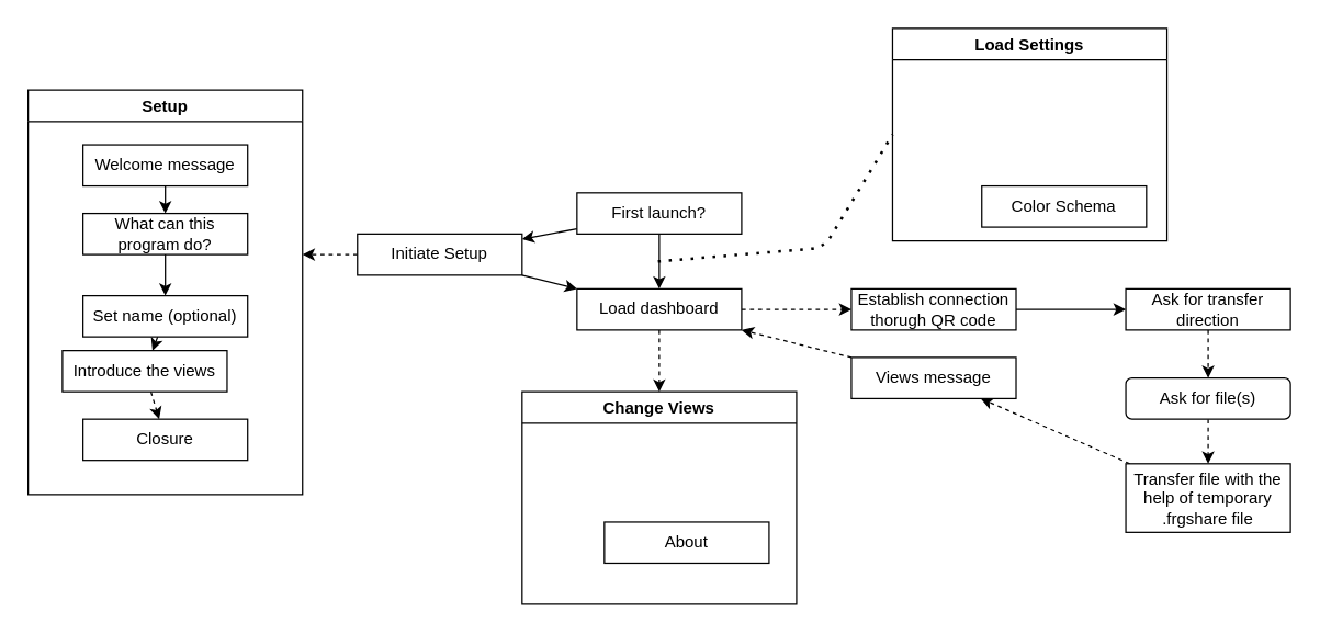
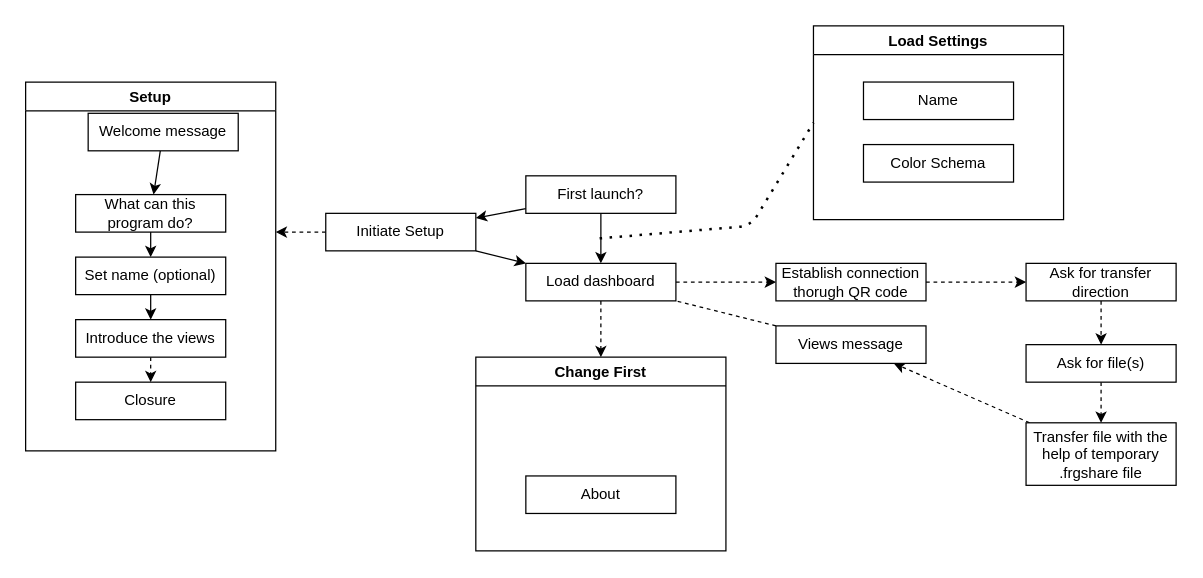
  <mxCell id="0" />
  <mxCell id="1" parent="0" />
  <mxCell id="2" value="" style="edgeStyle=none;html=1;" edge="1" parent="1" source="4" target="7"><mxGeometry relative="1" as="geometry" /></mxCell>
  <mxCell id="3" value="" style="edgeStyle=none;html=1;" edge="1" parent="1" source="4" target="10"><mxGeometry relative="1" as="geometry" /></mxCell>
  <mxCell id="4" value="First launch?" style="rounded=0;whiteSpace=wrap;html=1;" vertex="1" parent="1"><mxGeometry x="420" y="140" width="120" height="30" as="geometry" /></mxCell>
  <mxCell id="5" style="edgeStyle=none;html=1;entryX=0;entryY=0;entryDx=0;entryDy=0;" edge="1" parent="1" source="7" target="10"><mxGeometry relative="1" as="geometry" /></mxCell>
  <mxCell id="6" style="edgeStyle=none;html=1;startArrow=none;startFill=0;dashed=1;" edge="1" parent="1" source="7"><mxGeometry relative="1" as="geometry"><mxPoint x="220" y="185" as="targetPoint" /></mxGeometry></mxCell>
  <mxCell id="7" value="Initiate Setup" style="rounded=0;whiteSpace=wrap;html=1;" vertex="1" parent="1"><mxGeometry x="260" y="170" width="120" height="30" as="geometry" /></mxCell>
  <mxCell id="8" style="edgeStyle=none;html=1;entryX=0.5;entryY=0;entryDx=0;entryDy=0;dashed=1;startArrow=none;startFill=0;" edge="1" parent="1" source="10" target="21"><mxGeometry relative="1" as="geometry" /></mxCell>
  <mxCell id="9" value="" style="edgeStyle=none;html=1;dashed=1;startArrow=none;startFill=0;" edge="1" parent="1" source="10" target="24"><mxGeometry relative="1" as="geometry" /></mxCell>
  <mxCell id="10" value="Load dashboard" style="rounded=0;whiteSpace=wrap;html=1;" vertex="1" parent="1"><mxGeometry x="420" y="210" width="120" height="30" as="geometry" /></mxCell>
  <mxCell id="11" value="" style="edgeStyle=none;html=1;startArrow=none;startFill=0;" edge="1" parent="1" source="12" target="14"><mxGeometry relative="1" as="geometry" /></mxCell>
- <mxCell id="12" value="Welcome message" style="rounded=0;whiteSpace=wrap;html=1;" vertex="1" parent="1"><mxGeometry x="60" y="105" width="120" height="30" as="geometry" /></mxCell>
+ <mxCell id="12" value="Welcome message" style="rounded=0;whiteSpace=wrap;html=1;" vertex="1" parent="1"><mxGeometry x="70" y="90" width="120" height="30" as="geometry" /></mxCell>
  <mxCell id="13" value="" style="edgeStyle=none;html=1;startArrow=none;startFill=0;" edge="1" parent="1" source="14" target="16"><mxGeometry relative="1" as="geometry" /></mxCell>
  <mxCell id="14" value="What can this program do?" style="rounded=0;whiteSpace=wrap;html=1;" vertex="1" parent="1"><mxGeometry x="60" y="155" width="120" height="30" as="geometry" /></mxCell>
  <mxCell id="15" value="" style="edgeStyle=none;html=1;startArrow=none;startFill=0;" edge="1" parent="1" source="16" target="18"><mxGeometry relative="1" as="geometry" /></mxCell>
- <mxCell id="16" value="Set name (optional)" style="rounded=0;whiteSpace=wrap;html=1;" vertex="1" parent="1"><mxGeometry x="60" y="215" width="120" height="30" as="geometry" /></mxCell>
+ <mxCell id="16" value="Set name (optional)" style="rounded=0;whiteSpace=wrap;html=1;" vertex="1" parent="1"><mxGeometry x="60" y="205" width="120" height="30" as="geometry" /></mxCell>
  <mxCell id="17" value="" style="edgeStyle=none;html=1;dashed=1;startArrow=none;startFill=0;" edge="1" parent="1" source="18" target="20"><mxGeometry relative="1" as="geometry" /></mxCell>
- <mxCell id="18" value="Introduce the views" style="rounded=0;whiteSpace=wrap;html=1;" vertex="1" parent="1"><mxGeometry x="45" y="255" width="120" height="30" as="geometry" /></mxCell>
+ <mxCell id="18" value="Introduce the views" style="rounded=0;whiteSpace=wrap;html=1;" vertex="1" parent="1"><mxGeometry x="60" y="255" width="120" height="30" as="geometry" /></mxCell>
  <mxCell id="19" value="Setup" style="swimlane;" vertex="1" parent="1"><mxGeometry x="20" y="65" width="200" height="295" as="geometry" /></mxCell>
  <mxCell id="20" value="Closure" style="rounded=0;whiteSpace=wrap;html=1;" vertex="1" parent="19"><mxGeometry x="40" y="240" width="120" height="30" as="geometry" /></mxCell>
- <mxCell id="21" value="Change Views" style="swimlane;" vertex="1" parent="1"><mxGeometry x="380" y="285" width="200" height="155" as="geometry" /></mxCell>
- <mxCell id="22" value="About" style="rounded=0;whiteSpace=wrap;html=1;" vertex="1" parent="21"><mxGeometry x="60" y="95" width="120" height="30" as="geometry" /></mxCell>
- <mxCell id="23" value="" style="edgeStyle=none;html=1;dashed=0;startArrow=none;startFill=0;" edge="1" parent="1" source="24" target="26"><mxGeometry relative="1" as="geometry" /></mxCell>
+ <mxCell id="21" value="Change First" style="swimlane;" vertex="1" parent="1"><mxGeometry x="380" y="285" width="200" height="155" as="geometry" /></mxCell>
+ <mxCell id="22" value="About" style="rounded=0;whiteSpace=wrap;html=1;" vertex="1" parent="21"><mxGeometry x="40" y="95" width="120" height="30" as="geometry" /></mxCell>
+ <mxCell id="23" value="" style="edgeStyle=none;html=1;dashed=1;startArrow=none;startFill=0;" edge="1" parent="1" source="24" target="26"><mxGeometry relative="1" as="geometry" /></mxCell>
  <mxCell id="24" value="Establish connection thorugh QR code" style="rounded=0;whiteSpace=wrap;html=1;" vertex="1" parent="1"><mxGeometry x="620" y="210" width="120" height="30" as="geometry" /></mxCell>
  <mxCell id="25" value="" style="edgeStyle=none;html=1;dashed=1;startArrow=none;startFill=0;" edge="1" parent="1" source="26" target="28"><mxGeometry relative="1" as="geometry" /></mxCell>
  <mxCell id="26" value="Ask for transfer direction" style="rounded=0;whiteSpace=wrap;html=1;" vertex="1" parent="1"><mxGeometry x="820" y="210" width="120" height="30" as="geometry" /></mxCell>
  <mxCell id="27" value="" style="edgeStyle=none;html=1;dashed=1;startArrow=none;startFill=0;" edge="1" parent="1" source="28" target="30"><mxGeometry relative="1" as="geometry" /></mxCell>
- <mxCell id="28" value="Ask for file(s)" style="whiteSpace=wrap;html=1;rounded=1;" vertex="1" parent="1"><mxGeometry x="820" y="275" width="120" height="30" as="geometry" /></mxCell>
+ <mxCell id="28" value="Ask for file(s)" style="rounded=0;whiteSpace=wrap;html=1;" vertex="1" parent="1"><mxGeometry x="820" y="275" width="120" height="30" as="geometry" /></mxCell>
  <mxCell id="29" value="" style="edgeStyle=none;html=1;dashed=1;startArrow=none;startFill=0;" edge="1" parent="1" source="30" target="32"><mxGeometry relative="1" as="geometry" /></mxCell>
  <mxCell id="30" value="Transfer file with the help of temporary .frgshare file" style="rounded=0;whiteSpace=wrap;html=1;" vertex="1" parent="1"><mxGeometry x="820" y="337.5" width="120" height="50" as="geometry" /></mxCell>
- <mxCell id="31" style="edgeStyle=none;html=1;entryX=1;entryY=1;entryDx=0;entryDy=0;dashed=1;startArrow=none;startFill=0;" edge="1" parent="1" source="32" target="10"><mxGeometry relative="1" as="geometry" /></mxCell>
+ <mxCell id="31" style="edgeStyle=none;html=1;entryX=1;entryY=1;entryDx=0;entryDy=0;dashed=1;startArrow=none;startFill=0;endArrow=none;" edge="1" parent="1" source="32" target="10"><mxGeometry relative="1" as="geometry" /></mxCell>
  <mxCell id="32" value="Views message" style="rounded=0;whiteSpace=wrap;html=1;" vertex="1" parent="1"><mxGeometry x="620" y="260" width="120" height="30" as="geometry" /></mxCell>
  <mxCell id="33" value="" style="endArrow=none;dashed=1;html=1;dashPattern=1 3;strokeWidth=2;entryX=0;entryY=0.5;entryDx=0;entryDy=0;" edge="1" parent="1" target="34"><mxGeometry width="50" height="50" relative="1" as="geometry"><mxPoint x="479" y="190" as="sourcePoint" /><mxPoint x="650" y="170" as="targetPoint" /><Array as="points"><mxPoint x="600" y="180" /></Array></mxGeometry></mxCell>
  <mxCell id="34" value="Load Settings" style="swimlane;" vertex="1" parent="1"><mxGeometry x="650" y="20" width="200" height="155" as="geometry" /></mxCell>
- <mxCell id="36" value="Color Schema" style="rounded=0;whiteSpace=wrap;html=1;" vertex="1" parent="34"><mxGeometry x="65" y="115" width="120" height="30" as="geometry" /></mxCell>
+ <mxCell id="35" value="Name" style="rounded=0;whiteSpace=wrap;html=1;" vertex="1" parent="34"><mxGeometry x="40" y="45" width="120" height="30" as="geometry" /></mxCell>
+ <mxCell id="36" value="Color Schema" style="rounded=0;whiteSpace=wrap;html=1;" vertex="1" parent="34"><mxGeometry x="40" y="95" width="120" height="30" as="geometry" /></mxCell>
